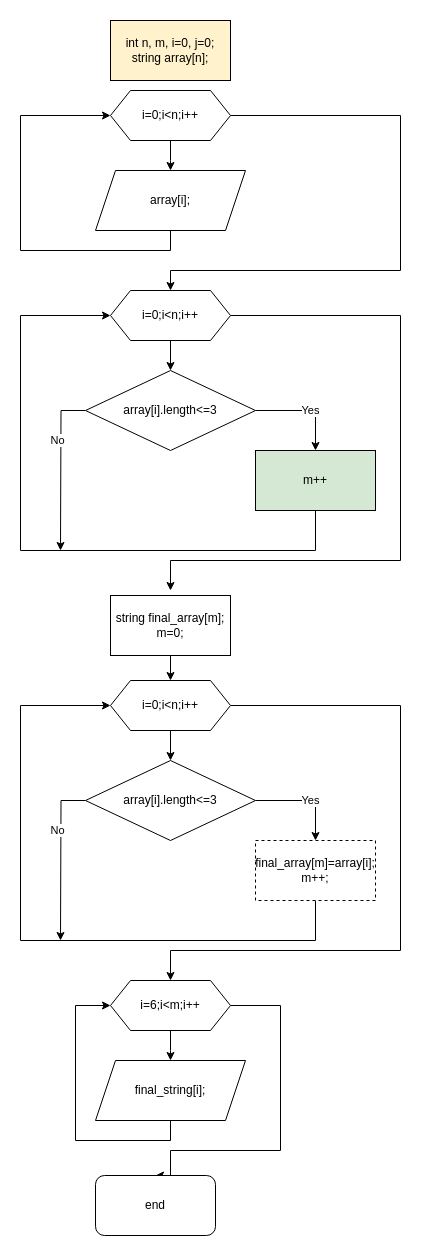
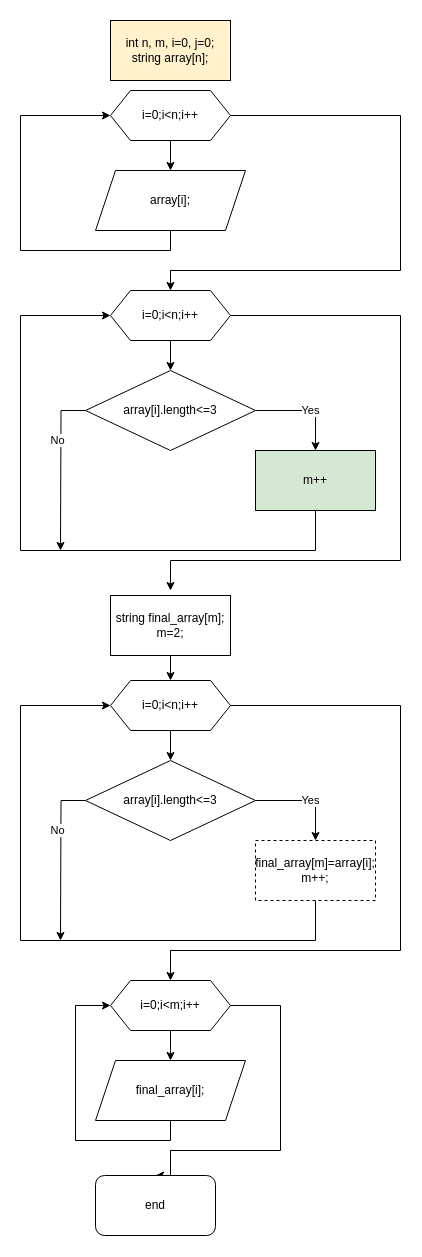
  <mxCell id="0" />
  <mxCell id="1" parent="0" />
  <mxCell id="2" style="edgeStyle=orthogonalEdgeStyle;rounded=0;orthogonalLoop=1;jettySize=auto;html=1;entryX=0;entryY=0.5;entryDx=0;entryDy=0;" edge="1" parent="1" source="3" target="29"><mxGeometry relative="1" as="geometry"><Array as="points"><mxPoint x="170" y="1140" /><mxPoint x="75" y="1140" /><mxPoint x="75" y="1005" /></Array></mxGeometry></mxCell>
- <mxCell id="3" value="final_string[i];" style="shape=parallelogram;perimeter=parallelogramPerimeter;whiteSpace=wrap;html=1;fixedSize=1;" vertex="1" parent="1"><mxGeometry x="95" y="1060" width="150" height="60" as="geometry" /></mxCell>
+ <mxCell id="3" value="final_array[i];" style="shape=parallelogram;perimeter=parallelogramPerimeter;whiteSpace=wrap;html=1;fixedSize=1;" vertex="1" parent="1"><mxGeometry x="95" y="1060" width="150" height="60" as="geometry" /></mxCell>
  <mxCell id="4" value="int n, m, i=0, j=0;&lt;br&gt;string array[n];" style="rounded=0;whiteSpace=wrap;html=1;fillColor=#fff2cc;" vertex="1" parent="1"><mxGeometry x="110" y="20" width="120" height="60" as="geometry" /></mxCell>
  <mxCell id="5" style="edgeStyle=orthogonalEdgeStyle;rounded=0;orthogonalLoop=1;jettySize=auto;html=1;entryX=0.5;entryY=0;entryDx=0;entryDy=0;" edge="1" parent="1" source="7" target="12"><mxGeometry relative="1" as="geometry" /></mxCell>
  <mxCell id="6" style="edgeStyle=orthogonalEdgeStyle;rounded=0;orthogonalLoop=1;jettySize=auto;html=1;exitX=1;exitY=0.5;exitDx=0;exitDy=0;" edge="1" parent="1" source="7"><mxGeometry relative="1" as="geometry"><mxPoint x="170" y="590" as="targetPoint" /><Array as="points"><mxPoint x="400" y="315" /><mxPoint x="400" y="560" /><mxPoint x="170" y="560" /></Array></mxGeometry></mxCell>
  <mxCell id="7" value="i=0;i&amp;lt;n;i++" style="shape=hexagon;perimeter=hexagonPerimeter2;whiteSpace=wrap;html=1;fixedSize=1;" vertex="1" parent="1"><mxGeometry x="110" y="290" width="120" height="50" as="geometry" /></mxCell>
  <mxCell id="8" style="edgeStyle=orthogonalEdgeStyle;rounded=0;orthogonalLoop=1;jettySize=auto;html=1;entryX=0.5;entryY=0;entryDx=0;entryDy=0;" edge="1" parent="1" source="12" target="14"><mxGeometry relative="1" as="geometry"><Array as="points"><mxPoint x="315" y="410" /></Array></mxGeometry></mxCell>
  <mxCell id="9" value="Yes" style="edgeLabel;html=1;align=center;verticalAlign=middle;resizable=0;points=[];" vertex="1" connectable="0" parent="8"><mxGeometry x="0.088" y="1" relative="1" as="geometry"><mxPoint as="offset" /></mxGeometry></mxCell>
  <mxCell id="10" style="edgeStyle=orthogonalEdgeStyle;rounded=0;orthogonalLoop=1;jettySize=auto;html=1;" edge="1" parent="1" source="12"><mxGeometry relative="1" as="geometry"><mxPoint x="60" y="550" as="targetPoint" /></mxGeometry></mxCell>
  <mxCell id="11" value="No" style="edgeLabel;html=1;align=center;verticalAlign=middle;resizable=0;points=[];" vertex="1" connectable="0" parent="10"><mxGeometry x="-0.348" y="-4" relative="1" as="geometry"><mxPoint as="offset" /></mxGeometry></mxCell>
  <mxCell id="12" value="array[i].length&amp;lt;=3" style="rhombus;whiteSpace=wrap;html=1;" vertex="1" parent="1"><mxGeometry x="85" y="370" width="170" height="80" as="geometry" /></mxCell>
  <mxCell id="13" style="edgeStyle=orthogonalEdgeStyle;rounded=0;orthogonalLoop=1;jettySize=auto;html=1;entryX=0;entryY=0.5;entryDx=0;entryDy=0;" edge="1" parent="1" source="14" target="7"><mxGeometry relative="1" as="geometry"><mxPoint x="40" y="330" as="targetPoint" /><Array as="points"><mxPoint x="315" y="550" /><mxPoint x="20" y="550" /><mxPoint x="20" y="315" /></Array></mxGeometry></mxCell>
  <mxCell id="14" value="m++" style="rounded=0;whiteSpace=wrap;html=1;fillColor=#d5e8d4;" vertex="1" parent="1"><mxGeometry x="255" y="450" width="120" height="60" as="geometry" /></mxCell>
  <mxCell id="15" style="edgeStyle=orthogonalEdgeStyle;rounded=0;orthogonalLoop=1;jettySize=auto;html=1;" edge="1" parent="1" source="16" target="19"><mxGeometry relative="1" as="geometry" /></mxCell>
- <mxCell id="16" value="string final_array[m];&lt;br&gt;m=0;" style="rounded=0;whiteSpace=wrap;html=1;" vertex="1" parent="1"><mxGeometry x="110" y="595" width="120" height="60" as="geometry" /></mxCell>
+ <mxCell id="16" value="string final_array[m];&lt;br&gt;m=2;" style="rounded=0;whiteSpace=wrap;html=1;" vertex="1" parent="1"><mxGeometry x="110" y="595" width="120" height="60" as="geometry" /></mxCell>
  <mxCell id="17" style="edgeStyle=orthogonalEdgeStyle;rounded=0;orthogonalLoop=1;jettySize=auto;html=1;entryX=0.5;entryY=0;entryDx=0;entryDy=0;" edge="1" parent="1" source="19" target="24"><mxGeometry relative="1" as="geometry" /></mxCell>
  <mxCell id="18" style="edgeStyle=orthogonalEdgeStyle;rounded=0;orthogonalLoop=1;jettySize=auto;html=1;exitX=1;exitY=0.5;exitDx=0;exitDy=0;" edge="1" parent="1" source="19"><mxGeometry relative="1" as="geometry"><mxPoint x="170" y="980" as="targetPoint" /><Array as="points"><mxPoint x="400" y="705" /><mxPoint x="400" y="950" /><mxPoint x="170" y="950" /></Array></mxGeometry></mxCell>
  <mxCell id="19" value="i=0;i&amp;lt;n;i++" style="shape=hexagon;perimeter=hexagonPerimeter2;whiteSpace=wrap;html=1;fixedSize=1;" vertex="1" parent="1"><mxGeometry x="110" y="680" width="120" height="50" as="geometry" /></mxCell>
  <mxCell id="20" style="edgeStyle=orthogonalEdgeStyle;rounded=0;orthogonalLoop=1;jettySize=auto;html=1;entryX=0.5;entryY=0;entryDx=0;entryDy=0;" edge="1" parent="1" source="24" target="26"><mxGeometry relative="1" as="geometry"><Array as="points"><mxPoint x="315" y="800" /></Array></mxGeometry></mxCell>
  <mxCell id="21" value="Yes" style="edgeLabel;html=1;align=center;verticalAlign=middle;resizable=0;points=[];" vertex="1" connectable="0" parent="20"><mxGeometry x="0.088" y="1" relative="1" as="geometry"><mxPoint as="offset" /></mxGeometry></mxCell>
  <mxCell id="22" style="edgeStyle=orthogonalEdgeStyle;rounded=0;orthogonalLoop=1;jettySize=auto;html=1;" edge="1" parent="1" source="24"><mxGeometry relative="1" as="geometry"><mxPoint x="60" y="940" as="targetPoint" /></mxGeometry></mxCell>
  <mxCell id="23" value="No" style="edgeLabel;html=1;align=center;verticalAlign=middle;resizable=0;points=[];" vertex="1" connectable="0" parent="22"><mxGeometry x="-0.348" y="-4" relative="1" as="geometry"><mxPoint as="offset" /></mxGeometry></mxCell>
  <mxCell id="24" value="array[i].length&amp;lt;=3" style="rhombus;whiteSpace=wrap;html=1;" vertex="1" parent="1"><mxGeometry x="85" y="760" width="170" height="80" as="geometry" /></mxCell>
  <mxCell id="25" style="edgeStyle=orthogonalEdgeStyle;rounded=0;orthogonalLoop=1;jettySize=auto;html=1;entryX=0;entryY=0.5;entryDx=0;entryDy=0;" edge="1" parent="1" source="26" target="19"><mxGeometry relative="1" as="geometry"><mxPoint x="40" y="720" as="targetPoint" /><Array as="points"><mxPoint x="315" y="940" /><mxPoint x="20" y="940" /><mxPoint x="20" y="705" /></Array></mxGeometry></mxCell>
  <mxCell id="26" value="final_array[m]=array[i];&lt;br&gt;m++;" style="rounded=0;whiteSpace=wrap;html=1;dashed=1;" vertex="1" parent="1"><mxGeometry x="255" y="840" width="120" height="60" as="geometry" /></mxCell>
  <mxCell id="27" style="edgeStyle=orthogonalEdgeStyle;rounded=0;orthogonalLoop=1;jettySize=auto;html=1;entryX=0.5;entryY=0;entryDx=0;entryDy=0;" edge="1" parent="1" source="29"><mxGeometry relative="1" as="geometry"><mxPoint x="170" y="1060" as="targetPoint" /></mxGeometry></mxCell>
  <mxCell id="28" style="edgeStyle=orthogonalEdgeStyle;rounded=0;orthogonalLoop=1;jettySize=auto;html=1;entryX=0.5;entryY=0;entryDx=0;entryDy=0;" edge="1" parent="1" source="29" target="30"><mxGeometry relative="1" as="geometry"><mxPoint x="290" y="1150" as="targetPoint" /><Array as="points"><mxPoint x="280" y="1005" /><mxPoint x="280" y="1150" /><mxPoint x="170" y="1150" /></Array></mxGeometry></mxCell>
- <mxCell id="29" value="i=6;i&amp;lt;m;i++" style="shape=hexagon;perimeter=hexagonPerimeter2;whiteSpace=wrap;html=1;fixedSize=1;" vertex="1" parent="1"><mxGeometry x="110" y="980" width="120" height="50" as="geometry" /></mxCell>
+ <mxCell id="29" value="i=0;i&amp;lt;m;i++" style="shape=hexagon;perimeter=hexagonPerimeter2;whiteSpace=wrap;html=1;fixedSize=1;" vertex="1" parent="1"><mxGeometry x="110" y="980" width="120" height="50" as="geometry" /></mxCell>
  <mxCell id="30" value="end" style="rounded=1;whiteSpace=wrap;html=1;" vertex="1" parent="1"><mxGeometry x="95" y="1175" width="120" height="60" as="geometry" /></mxCell>
  <mxCell id="31" style="edgeStyle=orthogonalEdgeStyle;rounded=0;orthogonalLoop=1;jettySize=auto;html=1;entryX=0.5;entryY=0;entryDx=0;entryDy=0;" edge="1" parent="1" source="33"><mxGeometry relative="1" as="geometry"><mxPoint x="170" y="170" as="targetPoint" /></mxGeometry></mxCell>
  <mxCell id="32" style="edgeStyle=orthogonalEdgeStyle;rounded=0;orthogonalLoop=1;jettySize=auto;html=1;exitX=1;exitY=0.5;exitDx=0;exitDy=0;" edge="1" parent="1" source="33"><mxGeometry relative="1" as="geometry"><mxPoint x="170" y="290" as="targetPoint" /><Array as="points"><mxPoint x="400" y="115" /><mxPoint x="400" y="270" /><mxPoint x="170" y="270" /></Array></mxGeometry></mxCell>
  <mxCell id="33" value="i=0;i&amp;lt;n;i++" style="shape=hexagon;perimeter=hexagonPerimeter2;whiteSpace=wrap;html=1;fixedSize=1;" vertex="1" parent="1"><mxGeometry x="110" y="90" width="120" height="50" as="geometry" /></mxCell>
  <mxCell id="34" style="edgeStyle=orthogonalEdgeStyle;rounded=0;orthogonalLoop=1;jettySize=auto;html=1;entryX=0;entryY=0.5;entryDx=0;entryDy=0;exitX=0.5;exitY=1;exitDx=0;exitDy=0;" edge="1" parent="1" source="35" target="33"><mxGeometry relative="1" as="geometry"><mxPoint x="40" y="130" as="targetPoint" /><Array as="points"><mxPoint x="170" y="250" /><mxPoint x="20" y="250" /><mxPoint x="20" y="115" /></Array><mxPoint x="315" y="310" as="sourcePoint" /></mxGeometry></mxCell>
  <mxCell id="35" value="array[i];" style="shape=parallelogram;perimeter=parallelogramPerimeter;whiteSpace=wrap;html=1;fixedSize=1;" vertex="1" parent="1"><mxGeometry x="95" y="170" width="150" height="60" as="geometry" /></mxCell>
